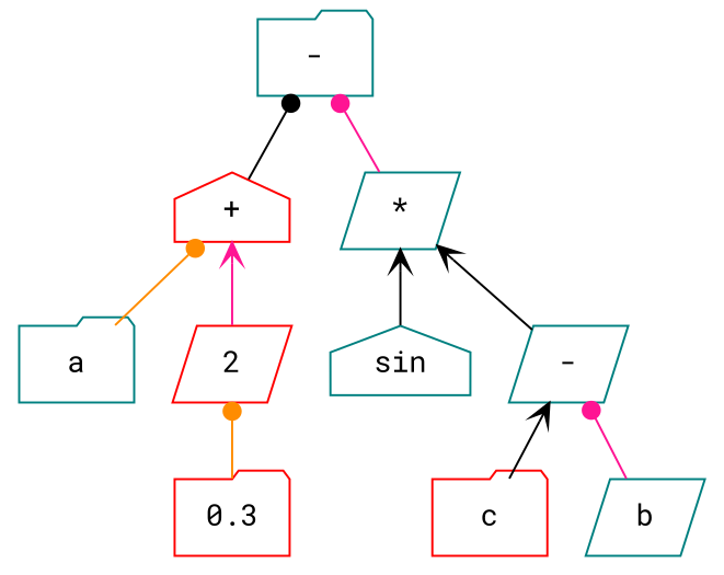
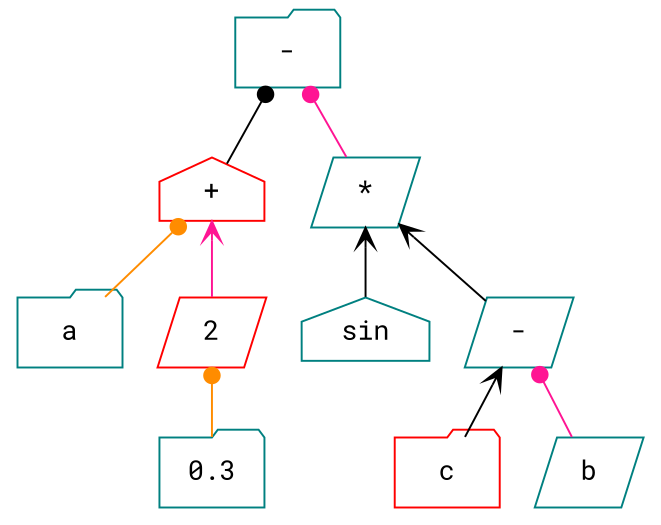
  digraph {
    fontname="Roboto Mono"
    rankdir=BT
    node [color=teal fontname="Roboto Mono" shape=folder]
    edge [arrowhead=dot color=black fontname="Roboto Mono"]
    n1 [label=a]
    n2 [color=red label="+" shape=house]
    n3 [label="-"]
    n4 [color=red label=2 shape=parallelogram]
-   n5 [color=red label=0.3]
+   n5 [label=0.3]
    n6 [label=sin shape=house]
    n7 [label="*" shape=parallelogram]
    n8 [label=b shape=parallelogram]
    n9 [label="-" shape=parallelogram]
    n10 [color=red label=c]
    n1 -> n2 [color=darkorange]
    n2 -> n3
    n4 -> n2 [arrowhead=vee color=deeppink]
    n5 -> n4 [color=darkorange]
    n6 -> n7 [arrowhead=vee]
    n7 -> n3 [color=deeppink]
    n8 -> n9 [color=deeppink]
    n9 -> n7 [arrowhead=vee]
    n10 -> n9 [arrowhead=vee]
  }
